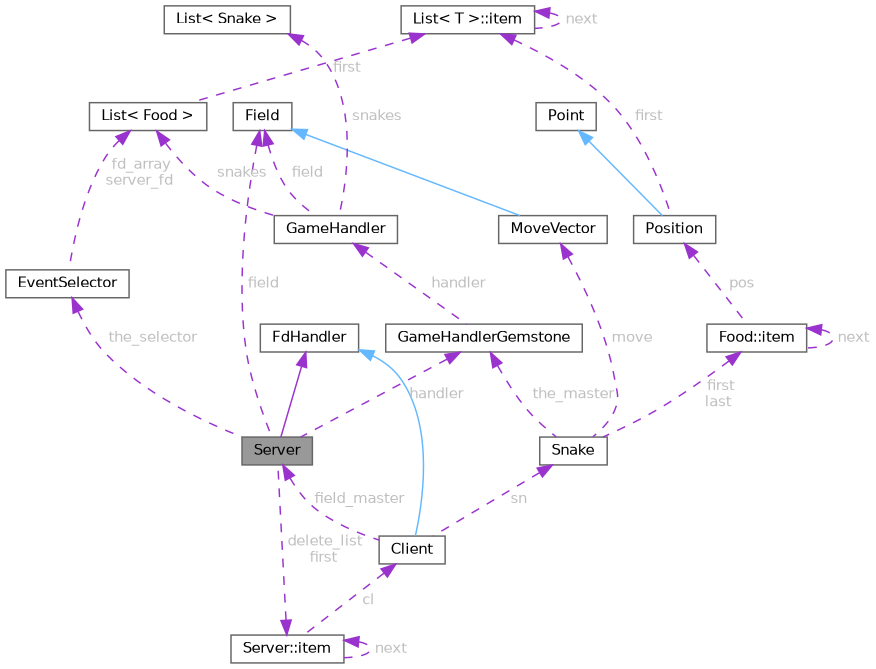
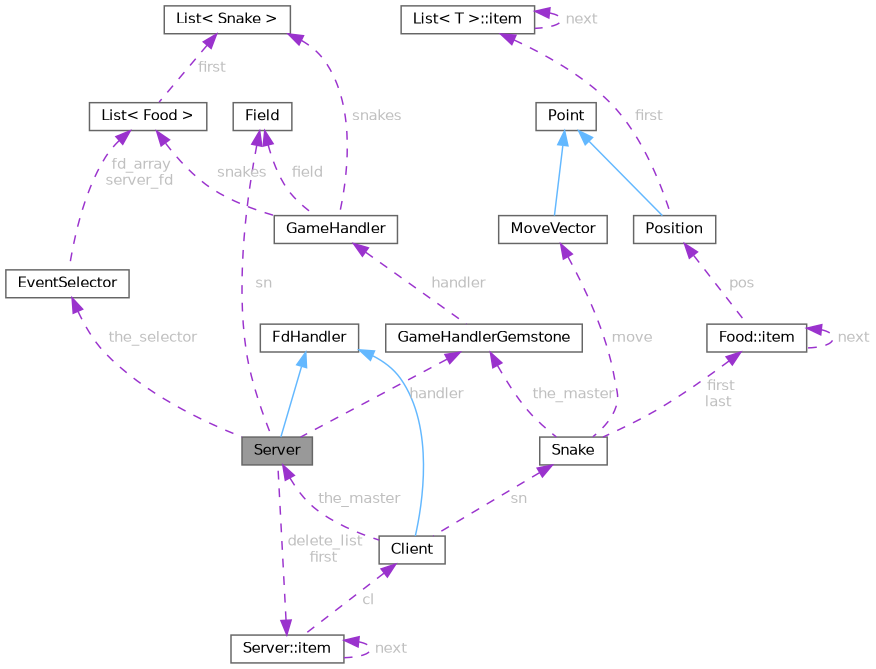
  digraph {
    node [color=gray40 fillcolor=white fontname=Helvetica fontsize=10 shape=box style=filled]
    edge [color=darkorchid3 dir=back fontcolor=grey fontname=Helvetica fontsize=10 labelfontname=Helvetica labelfontsize=10 style=dashed]
    n1 [fillcolor=grey60 fontcolor=black height=0.2 label=Server width=0.4]
    n2 [height=0.2 label=Client width=0.4]
    n3 [height=0.2 label="Server::item" width=0.4]
    n4 [height=0.2 label=FdHandler width=0.4]
    n5 [height=0.2 label=EventSelector width=0.4]
    n6 [height=0.2 label=Snake width=0.4]
    n7 [height=0.2 label="Food::item" width=0.4]
    n8 [height=0.2 label=Position width=0.4]
    n9 [height=0.2 label=Point width=0.4]
    n10 [height=0.2 label=MoveVector width=0.4]
    n11 [height=0.2 label=GameHandlerGemstone width=0.4]
    n12 [height=0.2 label=GameHandler width=0.4]
    n13 [height=0.2 label=Field width=0.4]
    n14 [height=0.2 label="List\< Food \>" width=0.4]
    n15 [height=0.2 label="List\< T \>::item" width=0.4]
    n16 [height=0.2 label="List\< Snake \>" width=0.4]
-   n1 -> n2 [label=" field_master"]
+   n1 -> n2 [label=" the_master"]
    n2 -> n3 [label=" cl"]
    n3 -> n1 [label=" delete_list\nfirst"]
    n3 -> n3 [label=" next"]
-   n4 -> n1 [style=solid fontcolor=""]
+   n4 -> n1 [color=steelblue1 style=solid fontcolor=""]
    n4 -> n2 [color=steelblue1 style=solid fontcolor=""]
    n5 -> n1 [label=" the_selector"]
    n6 -> n2 [label=" sn"]
    n7 -> n6 [label=" first\nlast"]
    n7 -> n7 [label=" next"]
    n8 -> n7 [label=" pos"]
    n9 -> n8 [color=steelblue1 style=solid fontcolor=""]
-   n13 -> n10 [color=steelblue1 style=solid fontcolor=""]
+   n9 -> n10 [color=steelblue1 style=solid fontcolor=""]
    n10 -> n6 [label=" move"]
    n11 -> n1 [label=" handler"]
    n11 -> n6 [label=" the_master"]
    n12 -> n11 [label=" handler"]
-   n13 -> n1 [label=" field"]
+   n13 -> n1 [label=" sn"]
    n13 -> n12 [label=" field"]
    n14 -> n5 [label=" fd_array\nserver_fd"]
    n14 -> n12 [label=" snakes"]
    n15 -> n8 [label=" first"]
-   n15 -> n14 [label=" first"]
+   n16 -> n14 [label=" first"]
    n15 -> n15 [label=" next"]
    n16 -> n12 [label=" snakes"]
  }
